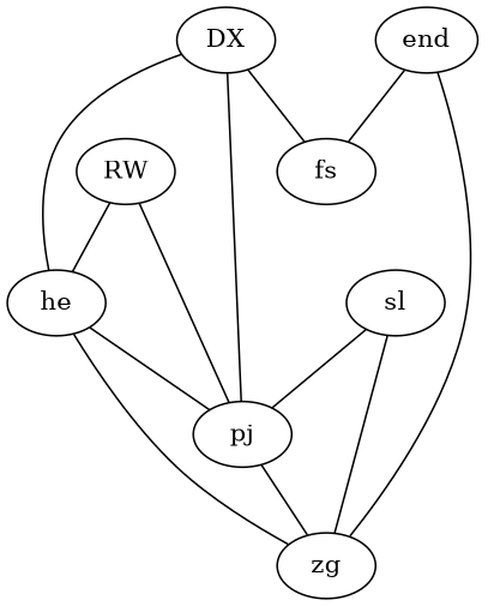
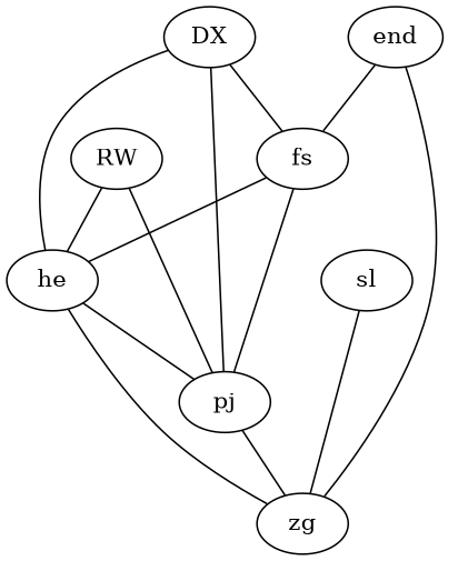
  graph {
    DX
    he
    pj
    fs
    zg
    RW
    end
    sl
    DX -- he
    DX -- pj
    DX -- fs
    he -- pj
    he -- zg
    pj -- zg
-   sl -- pj
+   fs -- he
+   fs -- pj
    RW -- he
    RW -- pj
    end -- fs
    end -- zg
    sl -- zg
  }
